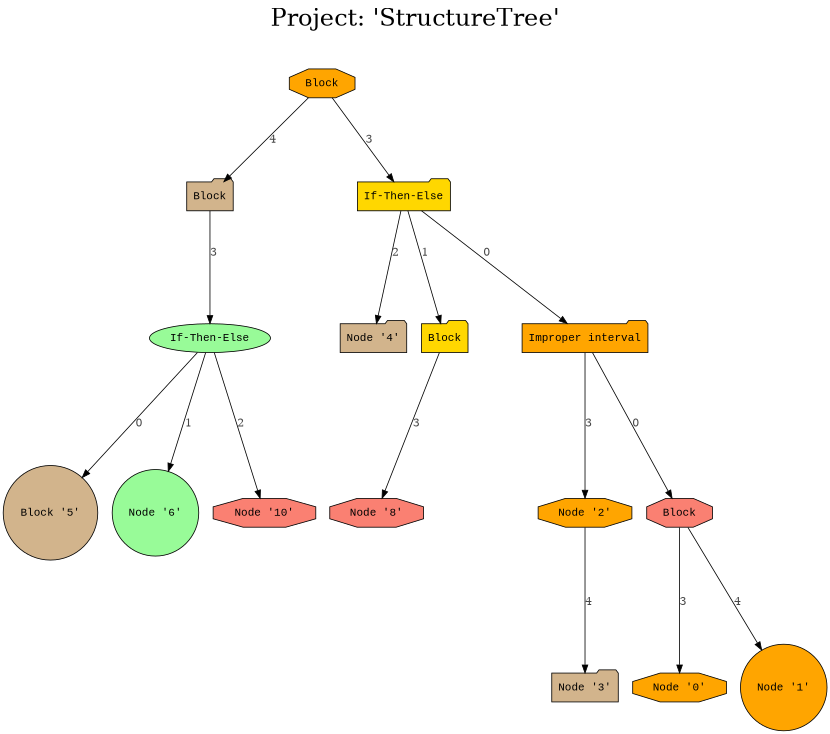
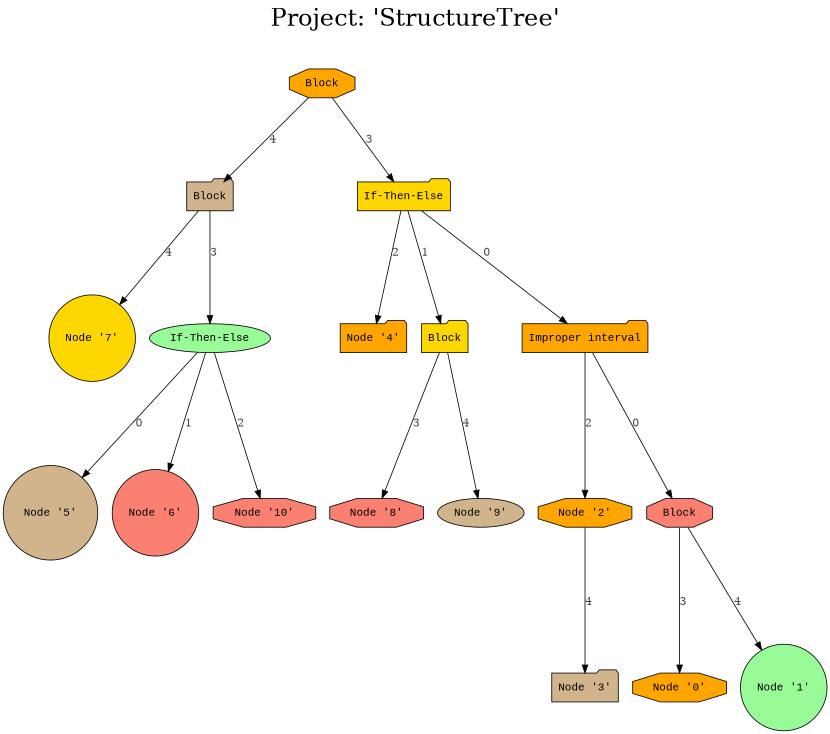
  digraph {
    bgcolor=white
    compound=true
    fontsize=30
    label="Project: 'StructureTree'"
    labelloc=t
    ranksep=1.25
    node [fillcolor=tan fontname="Courier New" penwidth=1 shape=octagon style=filled]
    edge [fontcolor=grey28 fontsize=14 penwidth=1]
    n1 [fillcolor=orange label="Node '0'"]
-   n2 [fillcolor=orange label="Node '1'" shape=circle]
+   n2 [fillcolor=palegreen label="Node '1'" shape=circle]
    n3 [fillcolor=orange label="Node '2'"]
    n4 [label="Node '3'" shape=folder]
-   n5 [label="Node '4'" shape=folder]
-   n6 [label="Block '5'" shape=circle]
-   n7 [fillcolor=palegreen label="Node '6'" shape=circle]
+   n5 [fillcolor=orange label="Node '4'" shape=folder]
+   n6 [label="Node '5'" shape=circle]
+   n7 [fillcolor=salmon label="Node '6'" shape=circle]
+   n8 [fillcolor=gold label="Node '7'" shape=circle]
    n9 [fillcolor=salmon label="Node '8'"]
+   n10 [label="Node '9'" shape=ellipse]
    n11 [fillcolor=salmon label="Node '10'"]
    n12 [fillcolor=palegreen label="If-Then-Else" shape=ellipse]
    n13 [fillcolor=salmon label=Block]
    n14 [label=Block shape=folder]
    n15 [fillcolor=gold label=Block shape=folder]
    n16 [fillcolor=orange label="Improper interval" shape=folder]
    n17 [fillcolor=gold label="If-Then-Else" shape=folder]
    n18 [fillcolor=orange label=Block]
    n3 -> n4 [label=4]
    n12 -> n6 [label=0]
    n12 -> n7 [label=1]
    n12 -> n11 [label=2]
    n13 -> n1 [label=3]
    n13 -> n2 [label=4]
+   n14 -> n8 [label=4]
    n14 -> n12 [label=3]
    n15 -> n9 [label=3]
-   n16 -> n3 [label=3]
+   n15 -> n10 [label=4]
+   n16 -> n3 [label=2]
    n16 -> n13 [label=0]
    n17 -> n5 [label=2]
    n17 -> n15 [label=1]
    n17 -> n16 [label=0]
    n18 -> n14 [label=4]
    n18 -> n17 [label=3]
  }
